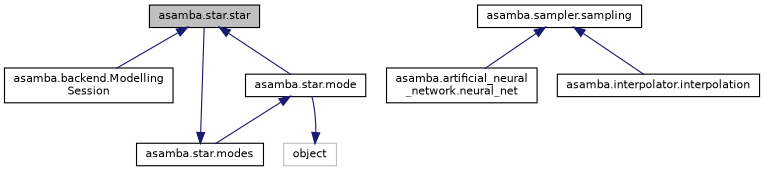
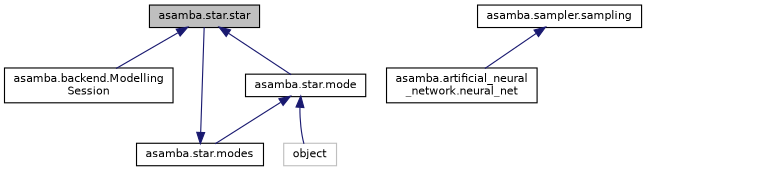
  digraph {
    node [color=black fillcolor=white fontname=Helvetica fontsize=10 shape=record style=filled]
    edge [color=midnightblue dir=back fontname=Helvetica fontsize=10 labelfontname=Helvetica labelfontsize=10 style=solid]
    n1 [fillcolor=grey75 fontcolor=black height=0.2 label="asamba.star.star" width=0.4]
    n2 [height=0.2 label="asamba.backend.Modelling\lSession" width=0.4]
    n3 [height=0.2 label="asamba.star.mode" width=0.4]
    n4 [height=0.2 label="asamba.sampler.sampling" width=0.4]
    n5 [height=0.2 label="asamba.artificial_neural\l_network.neural_net" width=0.4]
-   n6 [height=0.2 label="asamba.interpolator.interpolation" width=0.4]
    n7 [height=0.2 label="asamba.star.modes" width=0.4]
    n8 [color=grey75 height=0.2 label=object width=0.4]
    n1 -> n2
    n1 -> n3
    n3 -> n7
    n4 -> n5
-   n4 -> n6
    n7 -> n1
-   n8 -> n3
+   n3 -> n8
  }
